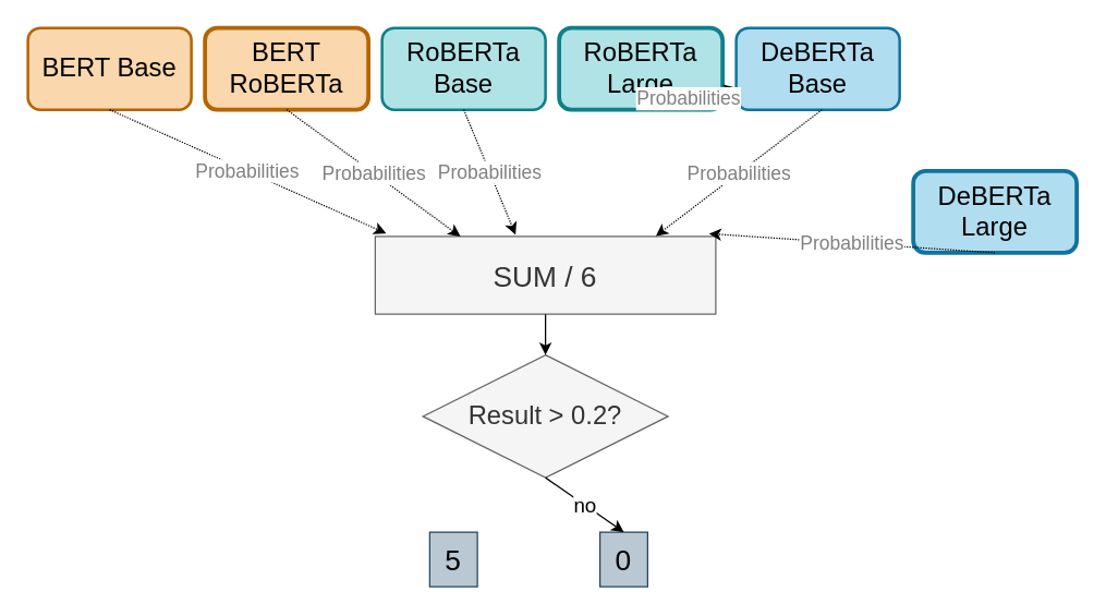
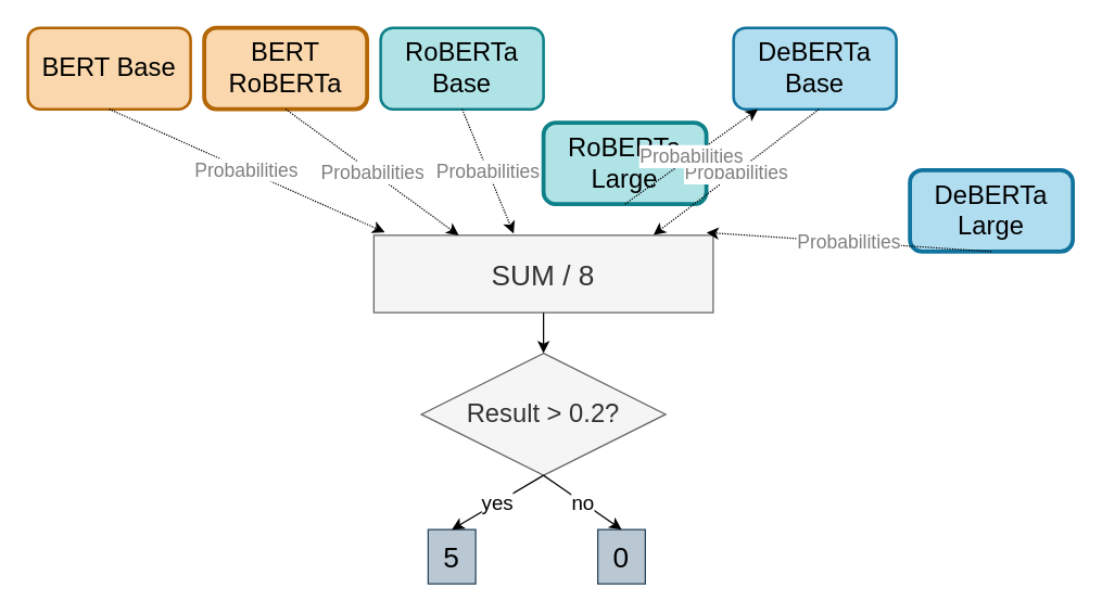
  <mxCell id="0" />
  <mxCell id="1" parent="0" />
- <mxCell id="2" value="&lt;font style=&quot;font-size: 21px;&quot;&gt;SUM / 6&lt;/font&gt;" style="rounded=0;whiteSpace=wrap;html=1;fillColor=#f5f5f5;fontColor=#333333;strokeColor=#666666;" vertex="1" parent="1"><mxGeometry x="275" y="173" width="250" height="57" as="geometry" /></mxCell>
+ <mxCell id="2" value="&lt;font style=&quot;font-size: 21px;&quot;&gt;SUM / 8&lt;/font&gt;" style="rounded=0;whiteSpace=wrap;html=1;fillColor=#f5f5f5;fontColor=#333333;strokeColor=#666666;" vertex="1" parent="1"><mxGeometry x="275" y="173" width="250" height="57" as="geometry" /></mxCell>
  <mxCell id="3" value="BERT Base" style="rounded=1;whiteSpace=wrap;html=1;fontSize=19;fillColor=#fad7ac;strokeColor=#b46504;strokeWidth=2;" vertex="1" parent="1"><mxGeometry x="20" y="20" width="120" height="60" as="geometry" /></mxCell>
  <mxCell id="4" value="BERT RoBERTa" style="rounded=1;whiteSpace=wrap;html=1;fontSize=19;fillColor=#fad7ac;strokeColor=#b46504;strokeWidth=3;" vertex="1" parent="1"><mxGeometry x="150" y="20" width="120" height="60" as="geometry" /></mxCell>
  <mxCell id="5" value="RoBERTa Base" style="rounded=1;whiteSpace=wrap;html=1;fontSize=19;fillColor=#b0e3e6;strokeColor=#0e8088;strokeWidth=2;" vertex="1" parent="1"><mxGeometry x="280" y="20" width="120" height="60" as="geometry" /></mxCell>
- <mxCell id="6" value="RoBERTa Large" style="rounded=1;whiteSpace=wrap;html=1;fontSize=19;fillColor=#b0e3e6;strokeColor=#0e8088;strokeWidth=3;" vertex="1" parent="1"><mxGeometry x="410" y="20" width="120" height="60" as="geometry" /></mxCell>
+ <mxCell id="6" value="RoBERTa Large" style="rounded=1;whiteSpace=wrap;html=1;fontSize=19;fillColor=#b0e3e6;strokeColor=#0e8088;strokeWidth=3;" vertex="1" parent="1"><mxGeometry x="400" y="90" width="120" height="60" as="geometry" /></mxCell>
  <mxCell id="7" value="DeBERTa Base" style="rounded=1;whiteSpace=wrap;html=1;fontSize=19;fillColor=#b1ddf0;strokeColor=#10739e;strokeWidth=2;" vertex="1" parent="1"><mxGeometry x="540" y="20" width="120" height="60" as="geometry" /></mxCell>
  <mxCell id="8" value="DeBERTa Large" style="rounded=1;whiteSpace=wrap;html=1;fontSize=19;fillColor=#b1ddf0;strokeColor=#10739e;strokeWidth=3;" vertex="1" parent="1"><mxGeometry x="670" y="125" width="120" height="60" as="geometry" /></mxCell>
  <mxCell id="9" value="Probabilities" style="endArrow=classic;html=1;rounded=0;exitX=0.5;exitY=1;exitDx=0;exitDy=0;entryX=0.032;entryY=-0.039;entryDx=0;entryDy=0;entryPerimeter=0;dashed=1;dashPattern=1 1;fontSize=14;fontColor=#808080;" edge="1" parent="1" target="2"><mxGeometry x="-0.001" width="50" height="50" relative="1" as="geometry"><mxPoint x="80" y="80" as="sourcePoint" /><mxPoint x="290.75" y="182.11" as="targetPoint" /><mxPoint as="offset" /></mxGeometry></mxCell>
  <mxCell id="10" value="Probabilities" style="endArrow=classic;html=1;rounded=0;exitX=0.5;exitY=1;exitDx=0;exitDy=0;dashed=1;dashPattern=1 1;fontSize=14;fontColor=#808080;" edge="1" parent="1" source="8"><mxGeometry width="50" height="50" relative="1" as="geometry"><mxPoint x="833" y="216" as="sourcePoint" /><mxPoint x="520" y="171" as="targetPoint" /></mxGeometry></mxCell>
  <mxCell id="11" value="Probabilities" style="endArrow=classic;html=1;rounded=0;exitX=0.5;exitY=1;exitDx=0;exitDy=0;dashed=1;dashPattern=1 1;fontSize=14;fontColor=#808080;entryX=0.25;entryY=0;entryDx=0;entryDy=0;" edge="1" parent="1" target="2"><mxGeometry width="50" height="50" relative="1" as="geometry"><mxPoint x="210" y="80" as="sourcePoint" /><mxPoint x="324" y="181" as="targetPoint" /></mxGeometry></mxCell>
  <mxCell id="12" value="Probabilities" style="endArrow=classic;html=1;rounded=0;exitX=0.5;exitY=1;exitDx=0;exitDy=0;dashed=1;dashPattern=1 1;fontSize=14;fontColor=#808080;entryX=0.824;entryY=-0.005;entryDx=0;entryDy=0;entryPerimeter=0;" edge="1" parent="1" target="2"><mxGeometry x="-0.001" width="50" height="50" relative="1" as="geometry"><mxPoint x="603" y="80" as="sourcePoint" /><mxPoint x="480" y="170" as="targetPoint" /><mxPoint as="offset" /></mxGeometry></mxCell>
  <mxCell id="13" value="Probabilities" style="endArrow=classic;html=1;rounded=0;exitX=0.5;exitY=1;exitDx=0;exitDy=0;entryX=0.412;entryY=-0.022;entryDx=0;entryDy=0;entryPerimeter=0;dashed=1;dashPattern=1 1;fontSize=14;fontColor=#808080;" edge="1" parent="1" source="5" target="2"><mxGeometry width="50" height="50" relative="1" as="geometry"><mxPoint x="230" y="100" as="sourcePoint" /><mxPoint x="353" y="200" as="targetPoint" /></mxGeometry></mxCell>
  <mxCell id="14" value="Probabilities" style="endArrow=classic;html=1;rounded=0;exitX=0.5;exitY=1;exitDx=0;exitDy=0;dashed=1;dashPattern=1 1;fontSize=14;fontColor=#808080;" edge="1" parent="1" source="6" target="7"><mxGeometry width="50" height="50" relative="1" as="geometry"><mxPoint x="240" y="110" as="sourcePoint" /><mxPoint x="430" y="170" as="targetPoint" /></mxGeometry></mxCell>
  <mxCell id="15" value="&lt;div style=&quot;font-size: 19px;&quot;&gt;Result &amp;gt; 0.2?&lt;/div&gt;" style="rhombus;whiteSpace=wrap;html=1;fontSize=19;fillColor=#f5f5f5;fontColor=#333333;strokeColor=#666666;labelPosition=center;verticalLabelPosition=middle;align=center;verticalAlign=middle;" vertex="1" parent="1"><mxGeometry x="310" y="260" width="180" height="90" as="geometry" /></mxCell>
  <mxCell id="16" value="" style="endArrow=classic;html=1;rounded=0;exitX=0.5;exitY=1;exitDx=0;exitDy=0;entryX=0.5;entryY=0;entryDx=0;entryDy=0;" edge="1" parent="1" target="15"><mxGeometry width="50" height="50" relative="1" as="geometry"><mxPoint x="400" y="230" as="sourcePoint" /><mxPoint x="470" y="250" as="targetPoint" /></mxGeometry></mxCell>
  <mxCell id="17" value="&lt;font style=&quot;font-size: 21px;&quot;&gt;5&lt;/font&gt;" style="rounded=0;whiteSpace=wrap;html=1;fillColor=#bac8d3;strokeColor=#23445d;fontSize=21;" vertex="1" parent="1"><mxGeometry x="315" y="390" width="35" height="40" as="geometry" /></mxCell>
  <mxCell id="18" value="&lt;font style=&quot;font-size: 21px;&quot;&gt;0&lt;/font&gt;" style="rounded=0;whiteSpace=wrap;html=1;fillColor=#bac8d3;strokeColor=#23445d;fontSize=21;" vertex="1" parent="1"><mxGeometry x="440" y="390" width="35" height="40" as="geometry" /></mxCell>
+ <mxCell id="19" value="yes" style="endArrow=classic;html=1;rounded=0;exitX=0.5;exitY=1;exitDx=0;exitDy=0;entryX=0.5;entryY=0;entryDx=0;entryDy=0;fontSize=15;" edge="1" parent="1" source="15" target="17"><mxGeometry width="50" height="50" relative="1" as="geometry"><mxPoint x="400" y="230" as="sourcePoint" /><mxPoint x="340" y="360" as="targetPoint" /></mxGeometry></mxCell>
  <mxCell id="20" value="no" style="endArrow=classic;html=1;rounded=0;entryX=0.5;entryY=0;entryDx=0;entryDy=0;fontSize=15;" edge="1" parent="1" target="18"><mxGeometry width="50" height="50" relative="1" as="geometry"><mxPoint x="400" y="350" as="sourcePoint" /><mxPoint x="350" y="370" as="targetPoint" /></mxGeometry></mxCell>
